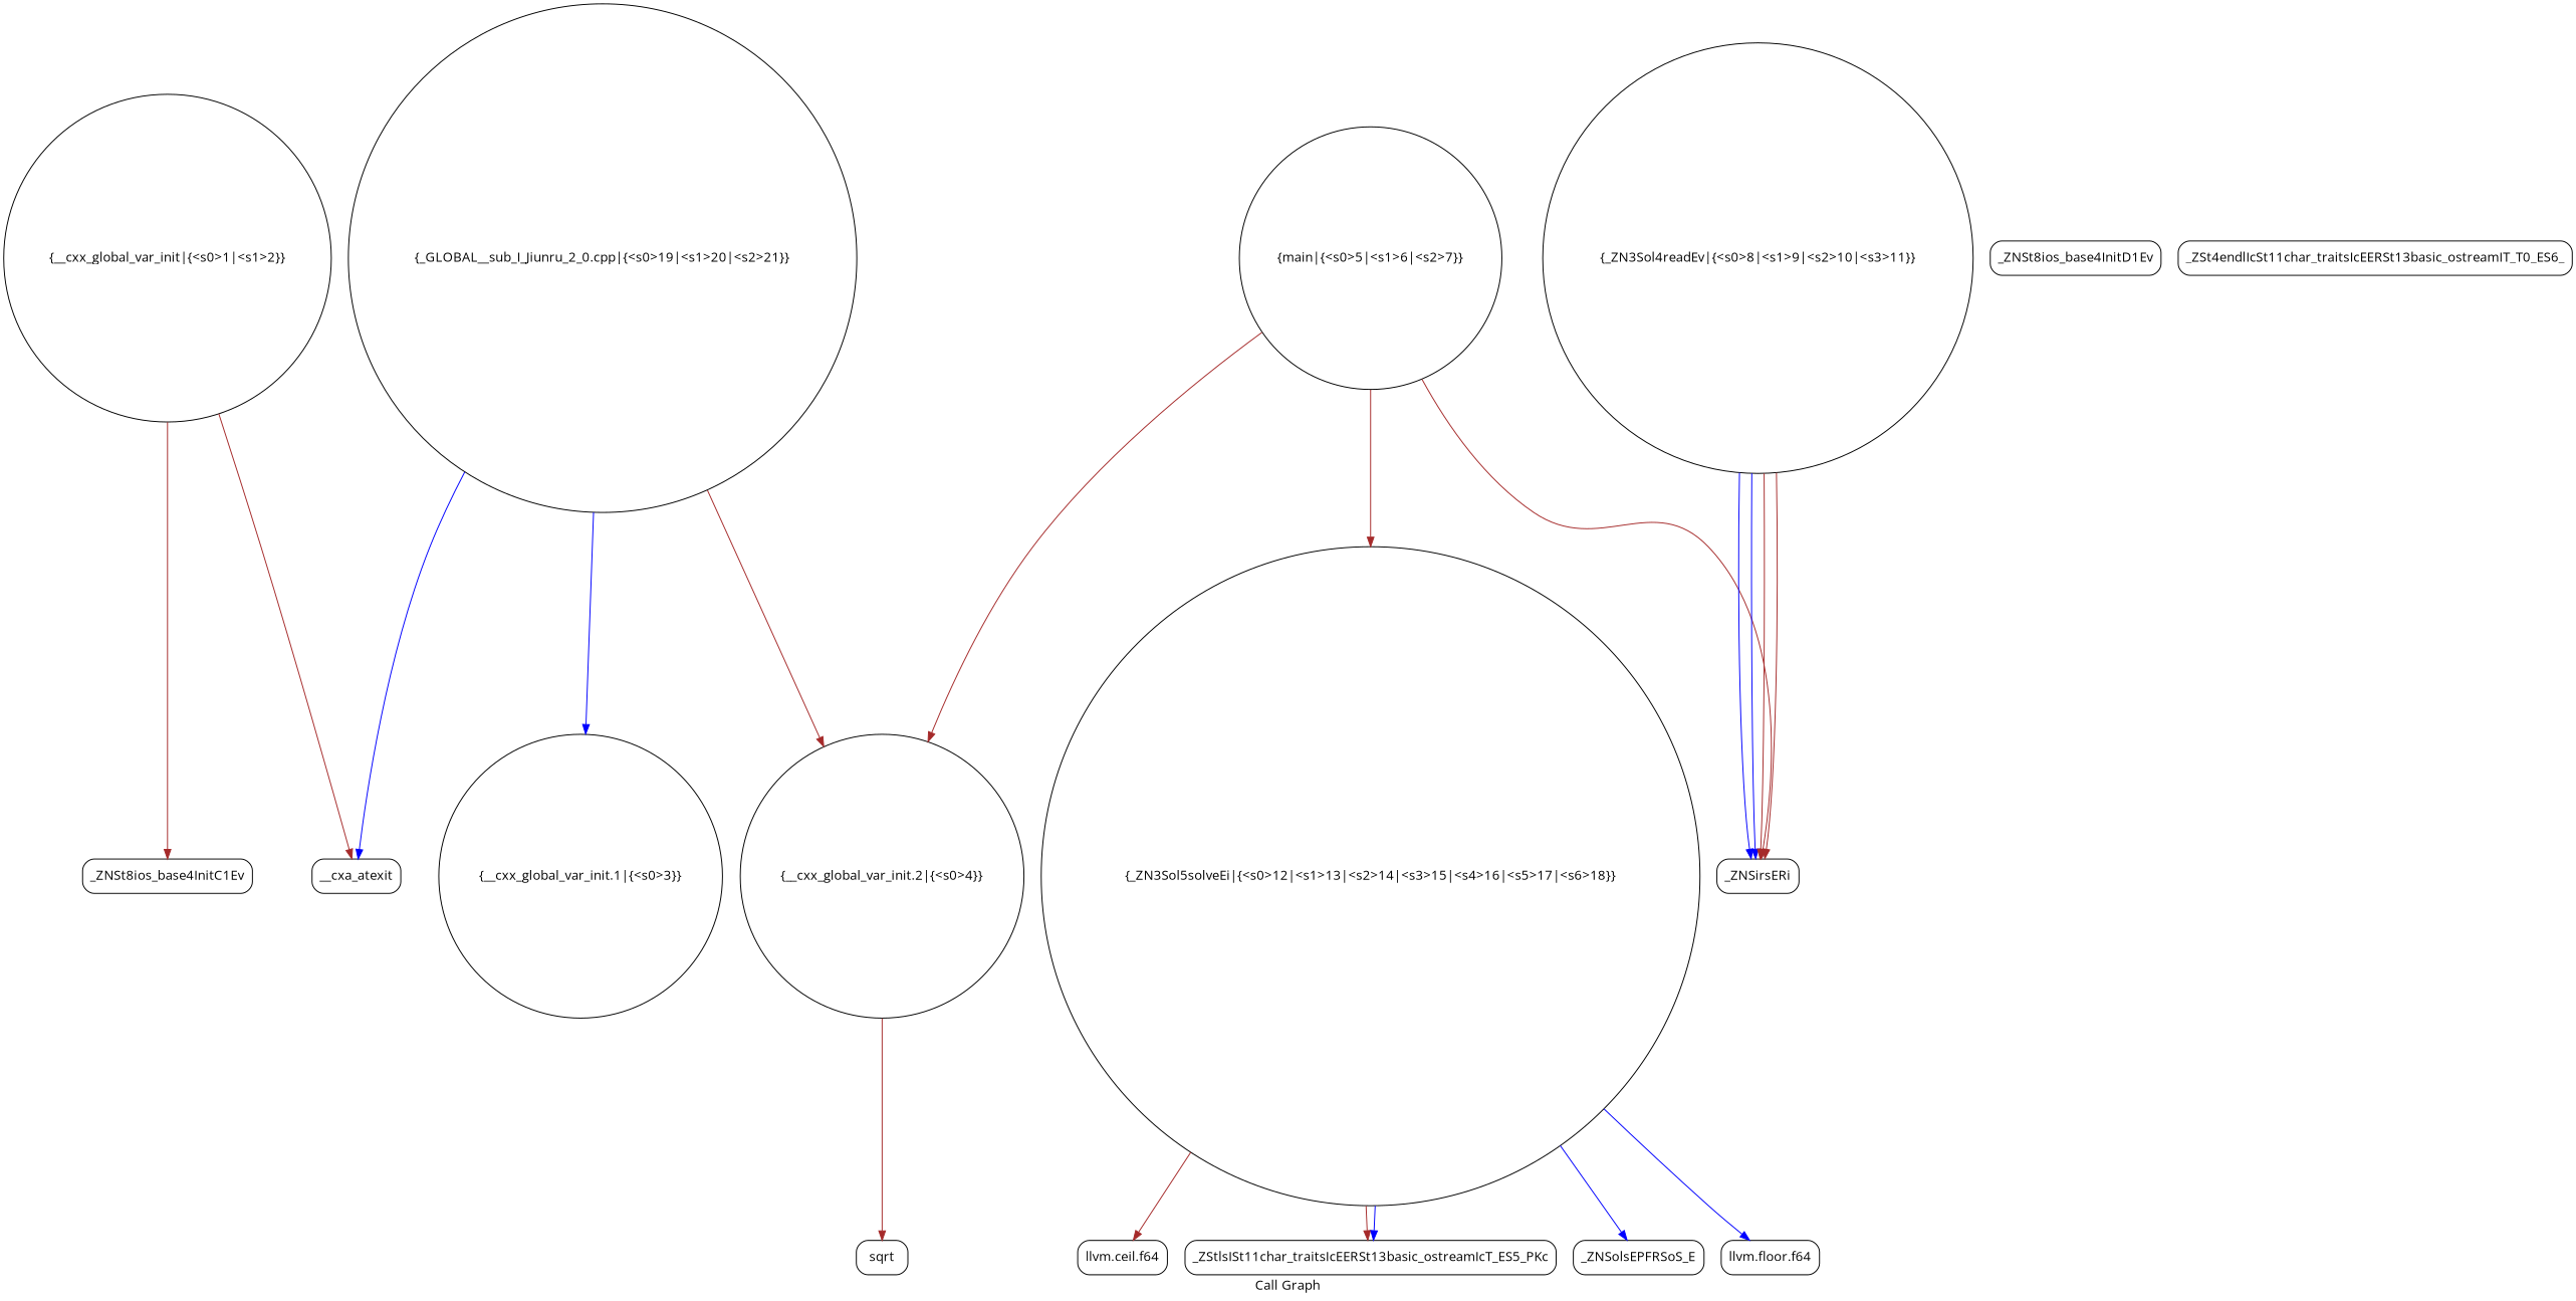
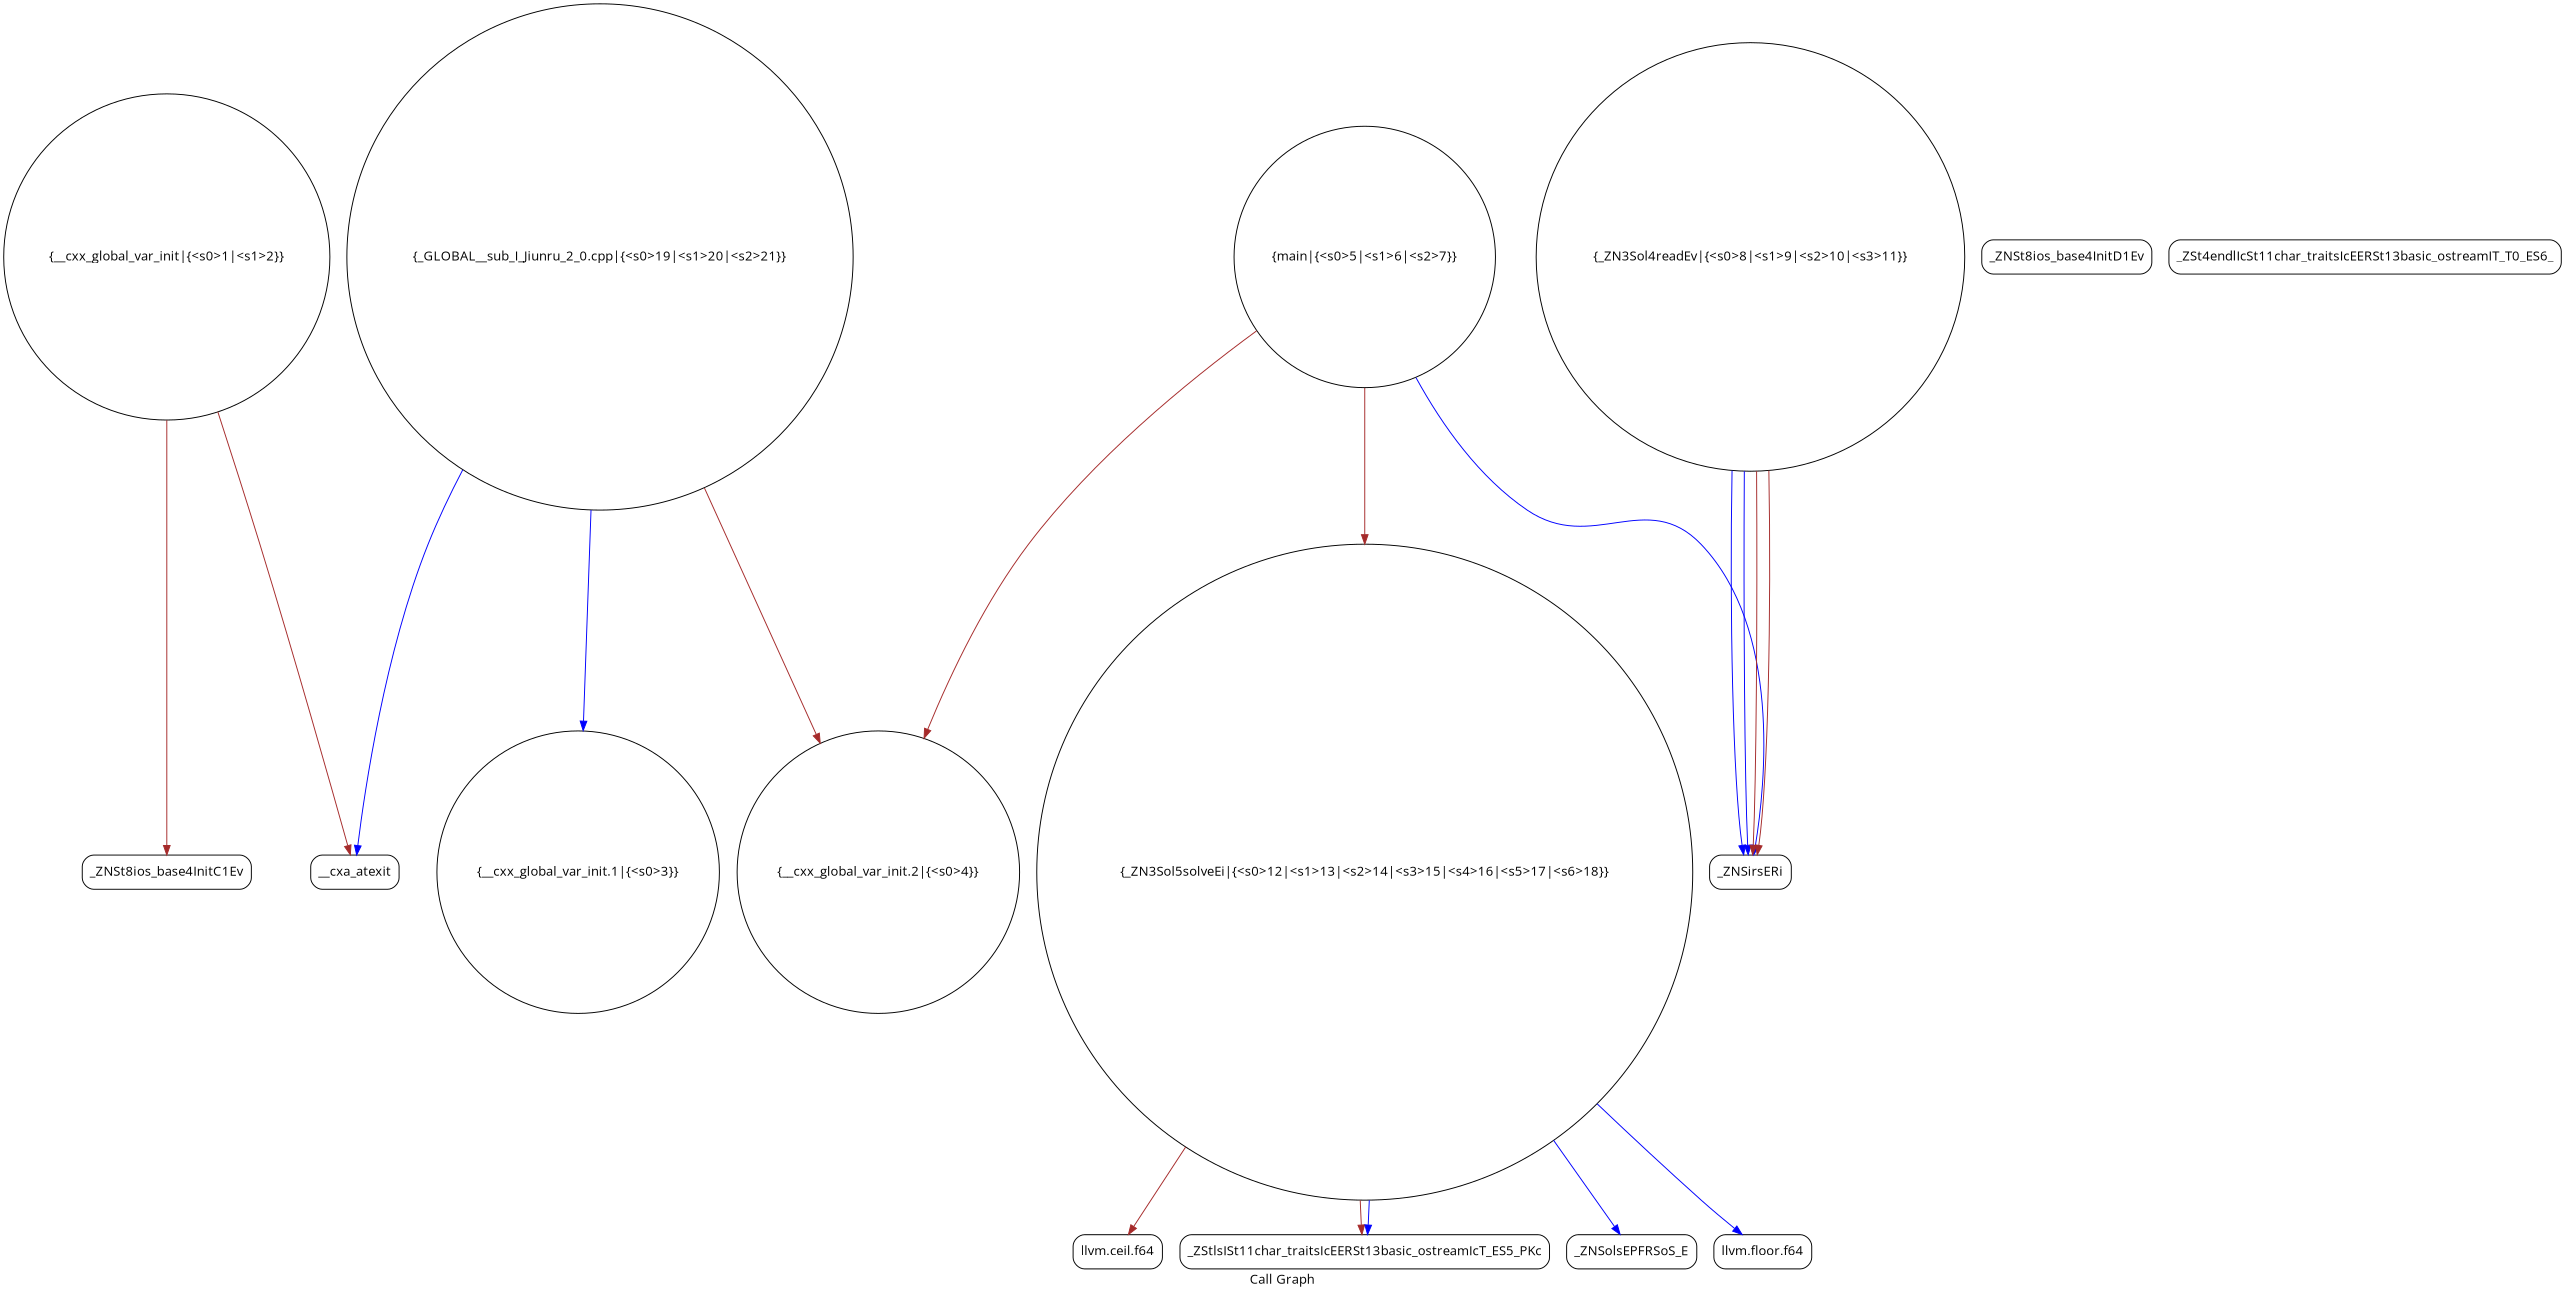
  digraph {
    fontname="Open Sans"
    label="Call Graph"
    node [fontname="Open Sans" shape=Mrecord]
    edge [color=brown fontname="Open Sans" tailport=s0]
    n1 [label="{__cxx_global_var_init|{<s0>1|<s1>2}}" shape=circle]
    n2 [label="{_ZNSt8ios_base4InitC1Ev}"]
    n3 [label="{__cxa_atexit}"]
    n4 [label="{main|{<s0>5|<s1>6|<s2>7}}" shape=circle]
    n5 [label="{_ZNSirsERi}"]
    n6 [label="{_ZN3Sol5solveEi|{<s0>12|<s1>13|<s2>14|<s3>15|<s4>16|<s5>17|<s6>18}}" shape=circle]
    n7 [label="{__cxx_global_var_init.2|{<s0>4}}" shape=circle]
    n8 [label="{_ZN3Sol4readEv|{<s0>8|<s1>9|<s2>10|<s3>11}}" shape=circle]
    n9 [label="{llvm.ceil.f64}"]
    n10 [label="{_ZStlsISt11char_traitsIcEERSt13basic_ostreamIcT_ES5_PKc}"]
    n11 [label="{_ZNSolsEPFRSoS_E}"]
    n12 [label="{llvm.floor.f64}"]
    n13 [label="{_ZNSt8ios_base4InitD1Ev}"]
    n14 [label="{_ZSt4endlIcSt11char_traitsIcEERSt13basic_ostreamIT_T0_ES6_}"]
    n15 [label="{__cxx_global_var_init.1|{<s0>3}}" shape=circle]
-   n16 [label="{sqrt}"]
    n17 [label="{_GLOBAL__sub_I_Jiunru_2_0.cpp|{<s0>19|<s1>20|<s2>21}}" shape=circle]
    n1 -> n2
    n1 -> n3 [tailport=s1]
-   n4 -> n5
+   n4 -> n5 [color=blue]
    n4 -> n6 [tailport=s2]
    n4 -> n7 [tailport=s1]
    n6 -> n9
    n6 -> n10 [tailport=s2]
    n6 -> n10 [color=blue tailport=s4]
    n6 -> n11 [color=blue tailport=s6]
    n6 -> n12 [color=blue tailport=s1]
-   n7 -> n16
    n8 -> n5 [color=blue]
    n8 -> n5 [color=blue tailport=s1]
    n8 -> n5 [tailport=s2]
    n8 -> n5 [tailport=s3]
    n17 -> n3 [color=blue]
    n17 -> n7 [tailport=s2]
    n17 -> n15 [color=blue tailport=s1]
  }
